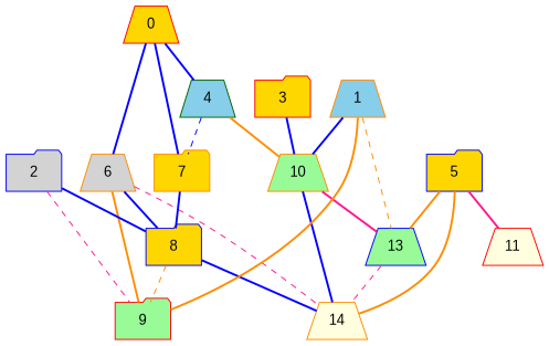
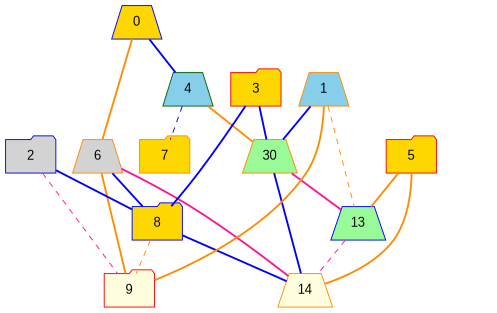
  graph {
    node [color=blue fillcolor=gold fontname=Arial shape=trapezium style=filled]
    edge [color=blue style=bold]
    4 [color=darkgreen fillcolor=skyblue]
-   0 [color=red]
+   0
    6 [color=darkorange fillcolor=lightgrey]
    7 [color=darkorange shape=folder]
-   10 [color=darkorange fillcolor=palegreen]
-   9 [color=red fillcolor=palegreen shape=folder]
+   10 [color=darkorange fillcolor=palegreen label=30]
+   9 [color=red fillcolor=lightyellow shape=folder]
    8 [shape=folder]
    14 [color=darkorange fillcolor=lightyellow]
-   11 [color=red fillcolor=lightyellow]
    1 [color=darkorange fillcolor=skyblue]
    13 [fillcolor=palegreen]
    2 [fillcolor=lightgrey shape=folder]
    3 [color=red shape=folder]
-   5 [shape=folder]
+   5 [color=red shape=folder]
    4 -- 7 [style=dashed]
    4 -- 10 [color=darkorange]
    0 -- 4
-   0 -- 6
-   0 -- 7
+   0 -- 6 [color=darkorange]
    6 -- 9 [color=darkorange]
    6 -- 8
-   6 -- 14 [color=deeppink style=dashed]
+   6 -- 14 [color=deeppink]
    10 -- 14
    10 -- 13 [color=deeppink]
    8 -- 9 [color=darkorange style=dashed]
    8 -- 14
    1 -- 10
    1 -- 9 [color=darkorange]
    1 -- 13 [color=darkorange style=dashed]
    13 -- 14 [color=deeppink style=dashed]
    2 -- 9 [color=deeppink style=dashed]
    2 -- 8
    3 -- 10
-   7 -- 8
+   3 -- 8
    5 -- 14 [color=darkorange]
-   5 -- 11 [color=deeppink]
    5 -- 13 [color=darkorange]
  }
